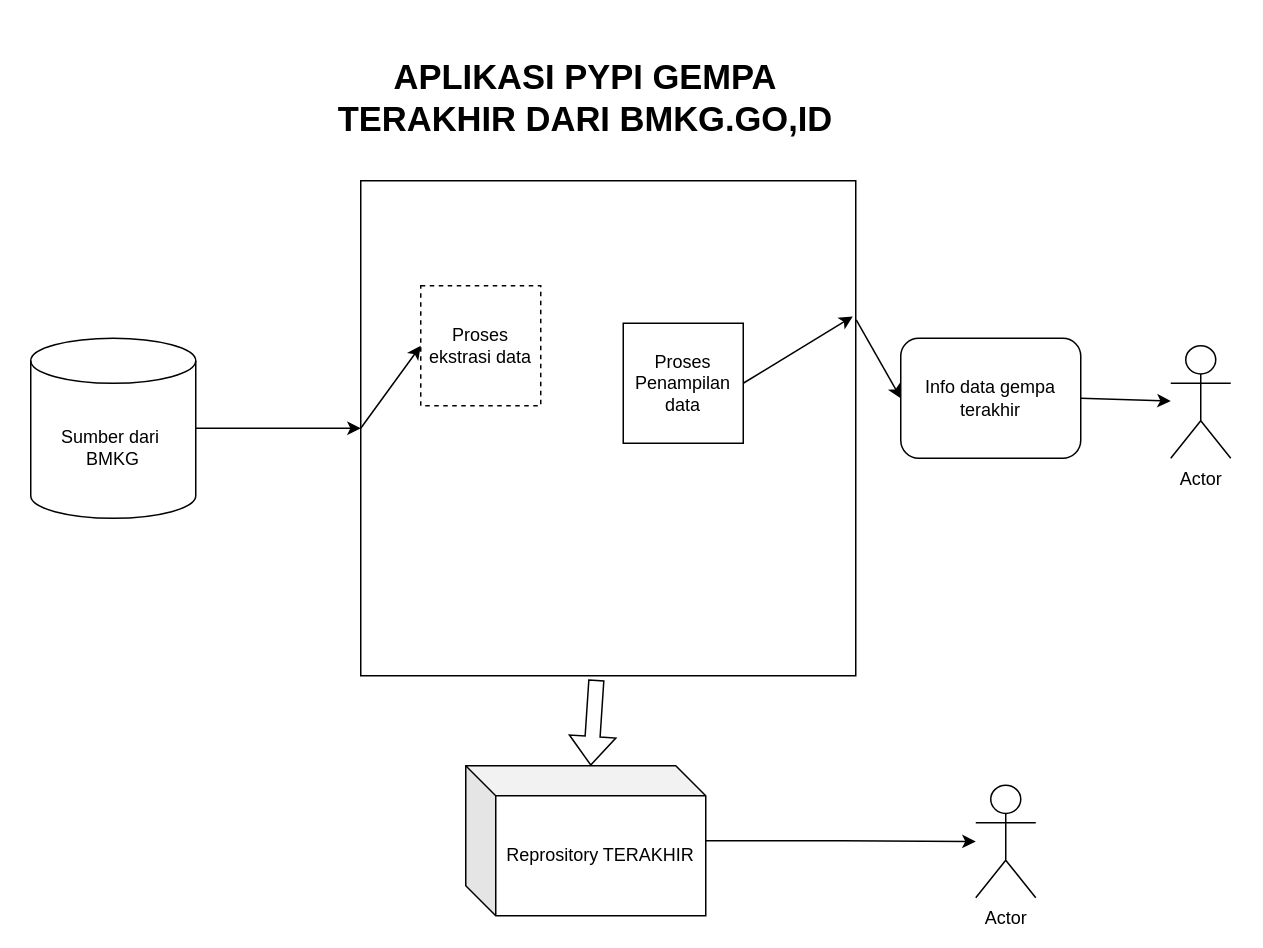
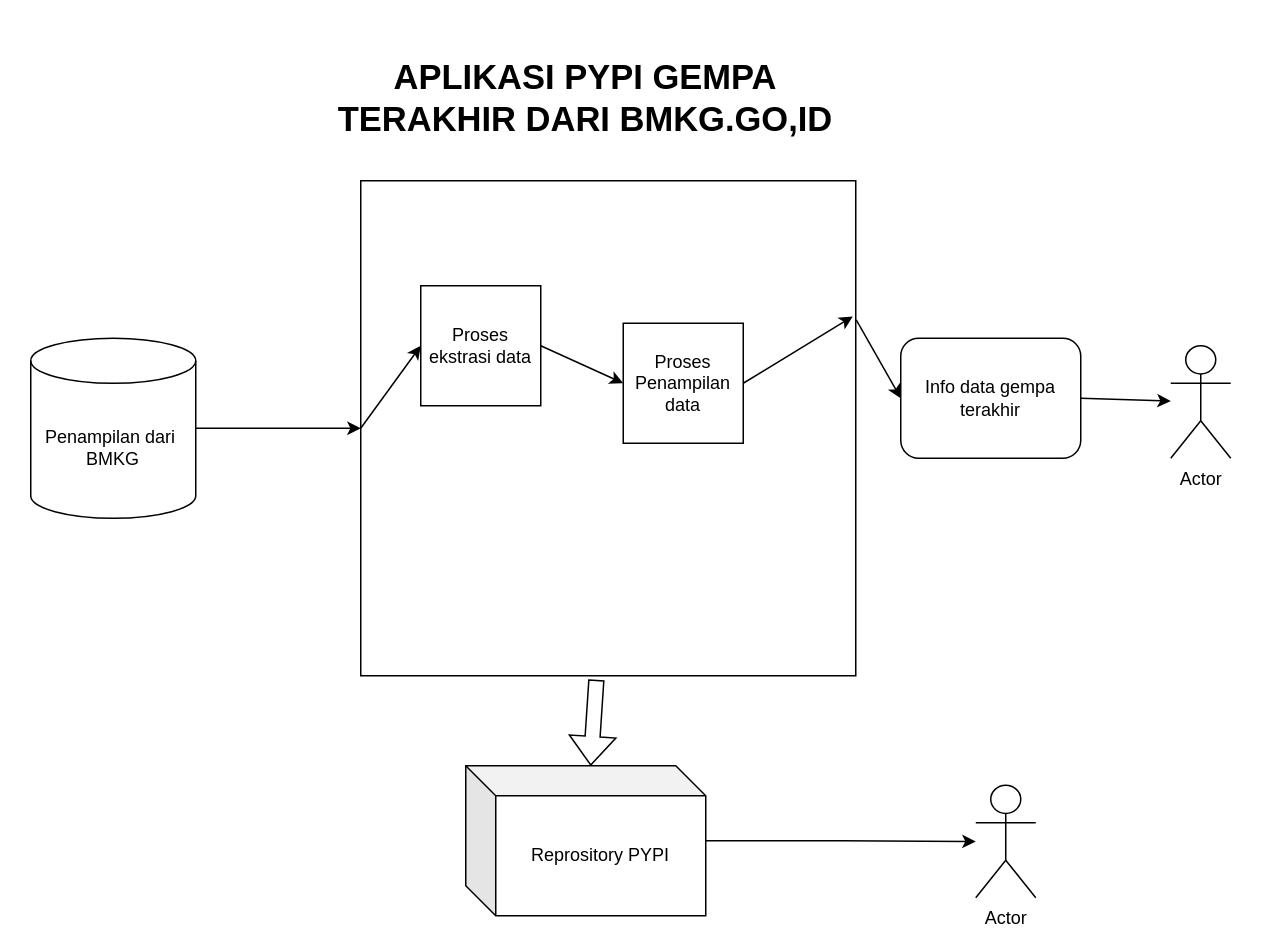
  <mxCell id="0" />
  <mxCell id="1" parent="0" />
  <mxCell id="2" value="&lt;b&gt;&lt;font style=&quot;font-size: 23px;&quot;&gt;APLIKASI PYPI GEMPA TERAKHIR DARI BMKG.GO,ID&lt;/font&gt;&lt;/b&gt;" style="text;html=1;align=center;verticalAlign=middle;whiteSpace=wrap;rounded=0;" vertex="1" parent="1"><mxGeometry x="210" y="20" width="360" height="90" as="geometry" /></mxCell>
  <mxCell id="3" style="edgeStyle=orthogonalEdgeStyle;rounded=0;orthogonalLoop=1;jettySize=auto;html=1;entryX=0;entryY=0.5;entryDx=0;entryDy=0;" edge="1" parent="1" source="4" target="6"><mxGeometry relative="1" as="geometry" /></mxCell>
- <mxCell id="4" value="Sumber dari&amp;nbsp;&lt;div&gt;BMKG&lt;/div&gt;" style="shape=cylinder3;whiteSpace=wrap;html=1;boundedLbl=1;backgroundOutline=1;size=15;" vertex="1" parent="1"><mxGeometry x="20" y="225" width="110" height="120" as="geometry" /></mxCell>
+ <mxCell id="4" value="Penampilan dari&amp;nbsp;&lt;div&gt;BMKG&lt;/div&gt;" style="shape=cylinder3;whiteSpace=wrap;html=1;boundedLbl=1;backgroundOutline=1;size=15;" vertex="1" parent="1"><mxGeometry x="20" y="225" width="110" height="120" as="geometry" /></mxCell>
  <mxCell id="5" value="Actor" style="shape=umlActor;verticalLabelPosition=bottom;verticalAlign=top;html=1;outlineConnect=0;" vertex="1" parent="1"><mxGeometry x="780" y="230" width="40" height="75" as="geometry" /></mxCell>
  <mxCell id="6" value="" style="whiteSpace=wrap;html=1;aspect=fixed;" vertex="1" parent="1"><mxGeometry x="240" y="120" width="330" height="330" as="geometry" /></mxCell>
- <mxCell id="7" value="Proses ekstrasi data" style="whiteSpace=wrap;html=1;aspect=fixed;dashed=1;" vertex="1" parent="1"><mxGeometry x="280" y="190" width="80" height="80" as="geometry" /></mxCell>
+ <mxCell id="7" value="Proses ekstrasi data" style="whiteSpace=wrap;html=1;aspect=fixed;" vertex="1" parent="1"><mxGeometry x="280" y="190" width="80" height="80" as="geometry" /></mxCell>
  <mxCell id="8" value="Proses Penampilan data" style="whiteSpace=wrap;html=1;aspect=fixed;" vertex="1" parent="1"><mxGeometry x="415" y="215" width="80" height="80" as="geometry" /></mxCell>
  <mxCell id="9" style="edgeStyle=orthogonalEdgeStyle;rounded=0;orthogonalLoop=1;jettySize=auto;html=1;" edge="1" parent="1" source="10" target="18"><mxGeometry relative="1" as="geometry" /></mxCell>
- <mxCell id="10" value="Reprository TERAKHIR" style="shape=cube;whiteSpace=wrap;html=1;boundedLbl=1;backgroundOutline=1;darkOpacity=0.05;darkOpacity2=0.1;" vertex="1" parent="1"><mxGeometry x="310" y="510" width="160" height="100" as="geometry" /></mxCell>
+ <mxCell id="10" value="Reprository PYPI" style="shape=cube;whiteSpace=wrap;html=1;boundedLbl=1;backgroundOutline=1;darkOpacity=0.05;darkOpacity2=0.1;" vertex="1" parent="1"><mxGeometry x="310" y="510" width="160" height="100" as="geometry" /></mxCell>
  <mxCell id="11" value="Info data gempa terakhir" style="whiteSpace=wrap;html=1;rounded=1;" vertex="1" parent="1"><mxGeometry x="600" y="225" width="120" height="80" as="geometry" /></mxCell>
  <mxCell id="12" value="" style="endArrow=classic;html=1;rounded=0;exitX=0;exitY=0.5;exitDx=0;exitDy=0;entryX=0;entryY=0.5;entryDx=0;entryDy=0;" edge="1" parent="1" source="6" target="7"><mxGeometry width="50" height="50" relative="1" as="geometry"><mxPoint x="370" y="340" as="sourcePoint" /><mxPoint x="420" y="290" as="targetPoint" /></mxGeometry></mxCell>
+ <mxCell id="13" value="" style="endArrow=classic;html=1;rounded=0;exitX=1;exitY=0.5;exitDx=0;exitDy=0;entryX=0;entryY=0.5;entryDx=0;entryDy=0;" edge="1" parent="1" source="7" target="8"><mxGeometry width="50" height="50" relative="1" as="geometry"><mxPoint x="240" y="295" as="sourcePoint" /><mxPoint x="290" y="240" as="targetPoint" /></mxGeometry></mxCell>
  <mxCell id="14" value="" style="endArrow=classic;html=1;rounded=0;exitX=1;exitY=0.5;exitDx=0;exitDy=0;entryX=0.994;entryY=0.274;entryDx=0;entryDy=0;entryPerimeter=0;" edge="1" parent="1" source="8" target="6"><mxGeometry width="50" height="50" relative="1" as="geometry"><mxPoint x="370" y="240" as="sourcePoint" /><mxPoint x="430" y="240" as="targetPoint" /></mxGeometry></mxCell>
  <mxCell id="15" value="" style="endArrow=classic;html=1;rounded=0;exitX=1.001;exitY=0.281;exitDx=0;exitDy=0;entryX=0;entryY=0.5;entryDx=0;entryDy=0;exitPerimeter=0;" edge="1" parent="1" source="6" target="11"><mxGeometry width="50" height="50" relative="1" as="geometry"><mxPoint x="510" y="240" as="sourcePoint" /><mxPoint x="568" y="220" as="targetPoint" /></mxGeometry></mxCell>
  <mxCell id="16" value="" style="endArrow=classic;html=1;rounded=0;exitX=1;exitY=0.5;exitDx=0;exitDy=0;" edge="1" parent="1" source="11" target="5"><mxGeometry width="50" height="50" relative="1" as="geometry"><mxPoint x="570" y="223" as="sourcePoint" /><mxPoint x="630" y="195" as="targetPoint" /></mxGeometry></mxCell>
  <mxCell id="17" value="" style="shape=flexArrow;endArrow=classic;html=1;rounded=0;exitX=0.476;exitY=1.008;exitDx=0;exitDy=0;exitPerimeter=0;" edge="1" parent="1" source="6" target="10"><mxGeometry width="50" height="50" relative="1" as="geometry"><mxPoint x="440" y="540" as="sourcePoint" /><mxPoint x="490" y="490" as="targetPoint" /></mxGeometry></mxCell>
  <mxCell id="18" value="Actor" style="shape=umlActor;verticalLabelPosition=bottom;verticalAlign=top;html=1;outlineConnect=0;" vertex="1" parent="1"><mxGeometry x="650" y="523" width="40" height="75" as="geometry" /></mxCell>
